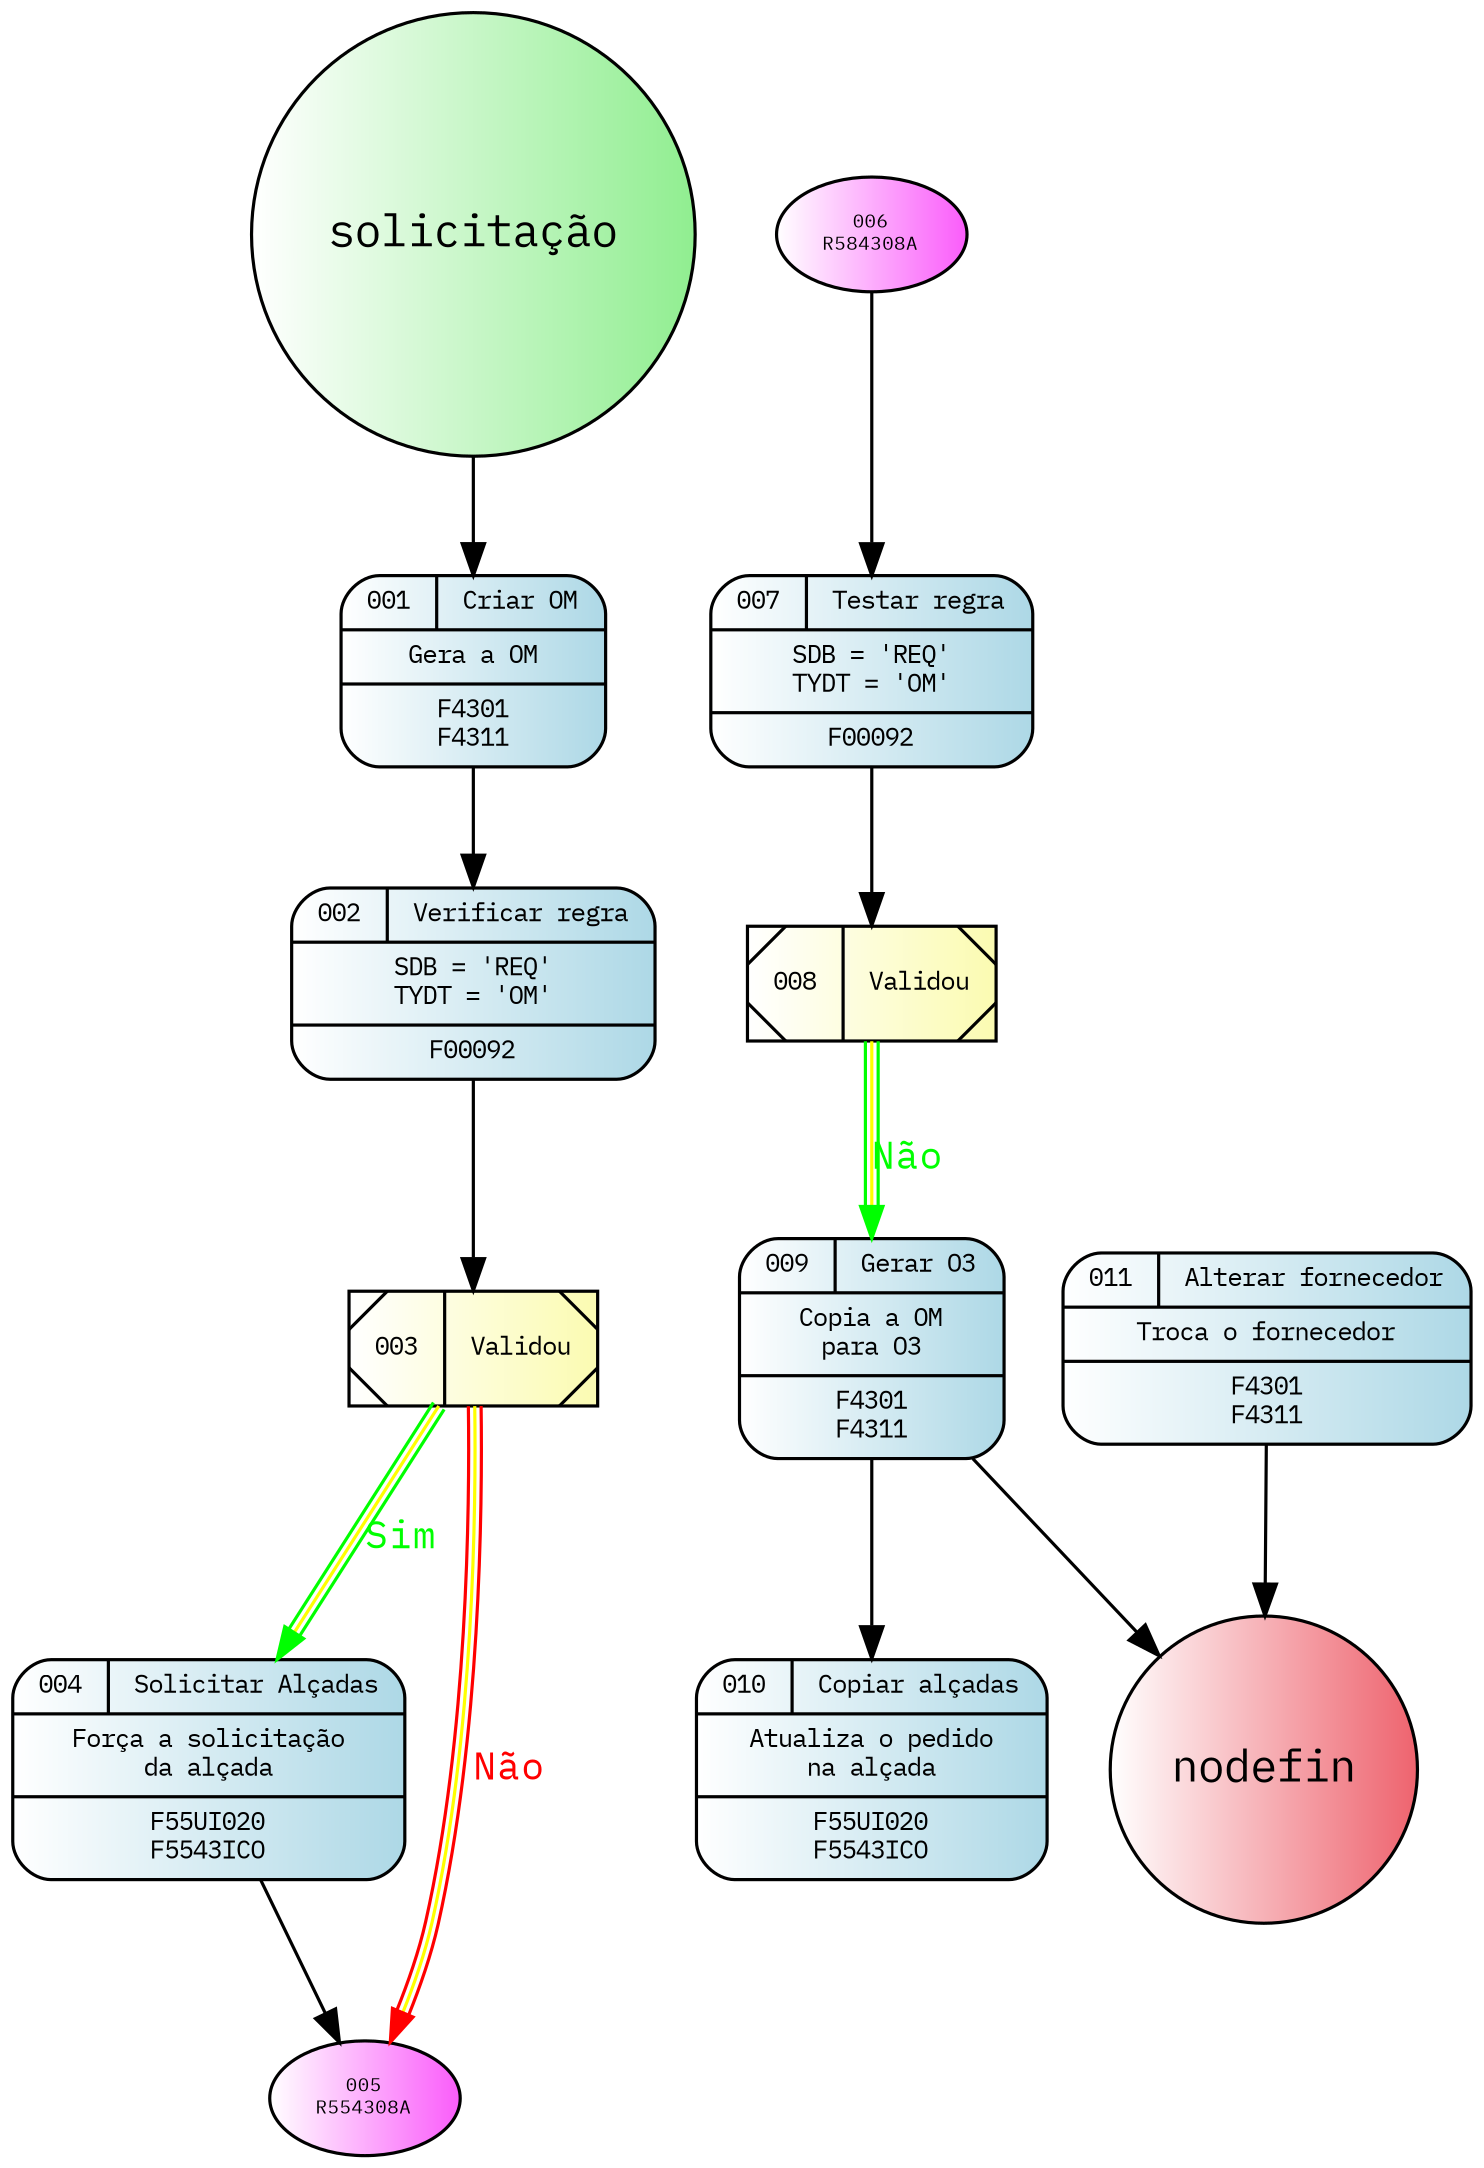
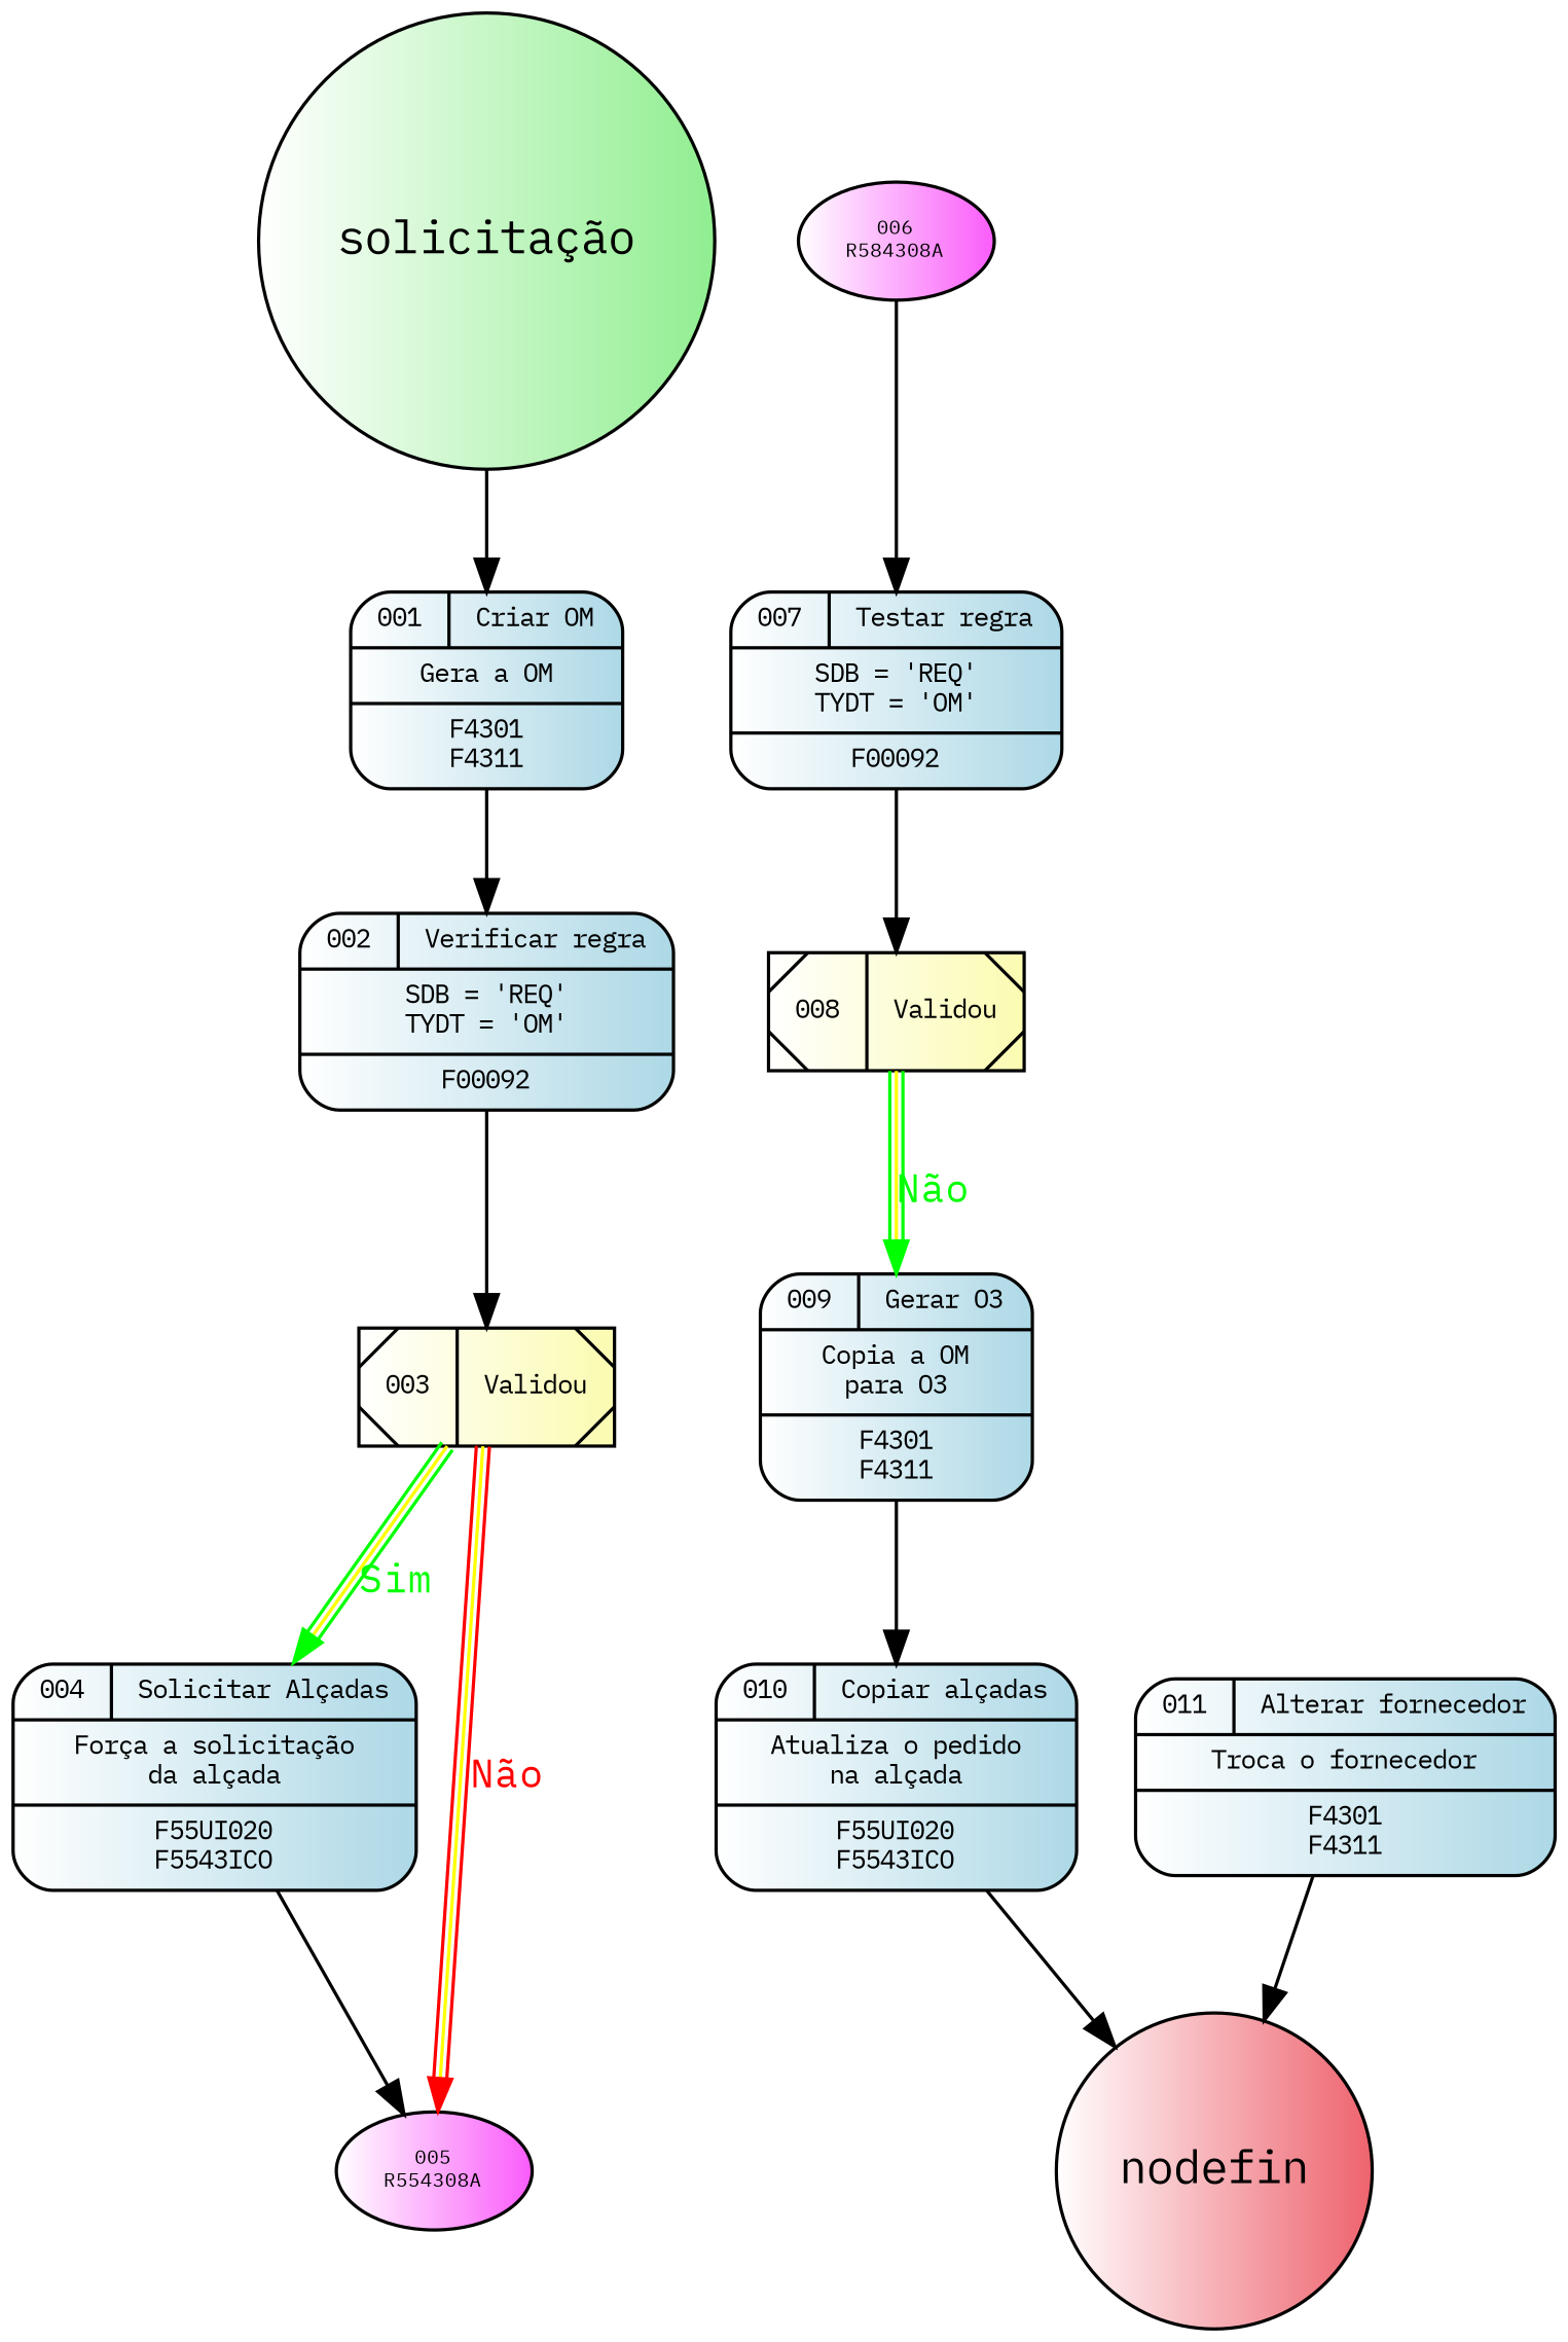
  digraph {
    fontname="IBM Plex Mono"
    node [fillcolor="white:lightblue" fontname="IBM Plex Mono" shape=record style="rounded,filled" fontsize=8]
    edge [fontname="IBM Plex Mono"]
    n1 [fillcolor="white:lightgreen" label="solicitação" shape=circle style=filled fontsize=""]
    n2 [label="{{001|Criar OM}|Gera a OM|F4301\nF4311}}"]
    n3 [label="{{002|Verificar regra}|SDB = 'REQ'\nTYDT = 'OM'|F00092}}"]
    n4 [fillcolor="white:#fbfbb1" label="003|Validou" style="diagonals,filled"]
    n5 [label="{{004|Solicitar Alçadas}|Força a solicitação\nda alçada|F55UI020\nF5543ICO}}"]
    n6 [fillcolor="white:#fa5cfa" fontsize=6 label="005\nR554308A" shape=ellipse style=filled]
    n7 [fillcolor="white:#fa5cfa" fontsize=6 label="006\nR584308A" shape=ellipse style=filled]
    n8 [label="{{007|Testar regra}|SDB = 'REQ'\nTYDT = 'OM'|F00092}}"]
    n9 [fillcolor="white:#fbfbb1" label="008|Validou" style="diagonals,filled"]
    n10 [label="{{009|Gerar O3}|Copia a OM\npara O3|F4301\nF4311}}"]
    n11 [label="{{010|Copiar alçadas}|Atualiza o pedido\nna alçada|F55UI020\nF5543ICO}}"]
    n12 [label="{{011|Alterar fornecedor}|Troca o fornecedor|F4301\nF4311}}"]
    nodefin [fillcolor="white:#ee636e" shape=circle style=filled fontsize=""]
    n1 -> n2
    n2 -> n3
    n3 -> n4
    n4 -> n5 [color="green:yellow:green" fontcolor=green fontsize=12 label=Sim]
    n4 -> n6 [color="red:yellow:red" fontcolor=red fontsize=12 label="Não"]
    n5 -> n6
    n7 -> n8
    n8 -> n9
    n9 -> n10 [color="green:yellow:green" fontcolor=green fontsize=12 label="Não"]
    n10 -> n11
-   n10 -> nodefin
+   n11 -> nodefin
    n12 -> nodefin
  }
